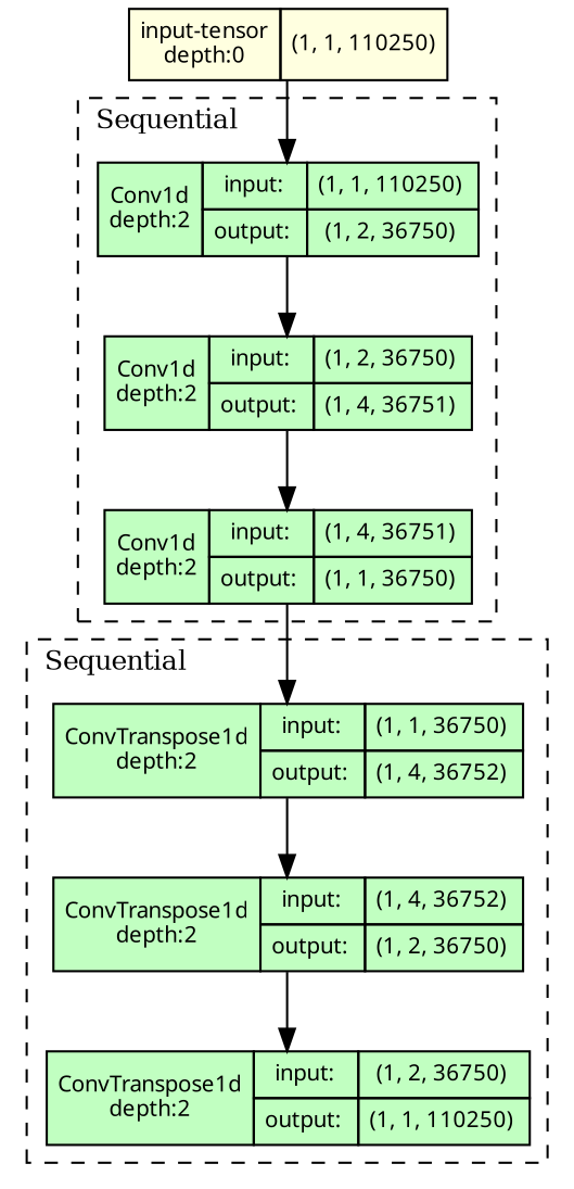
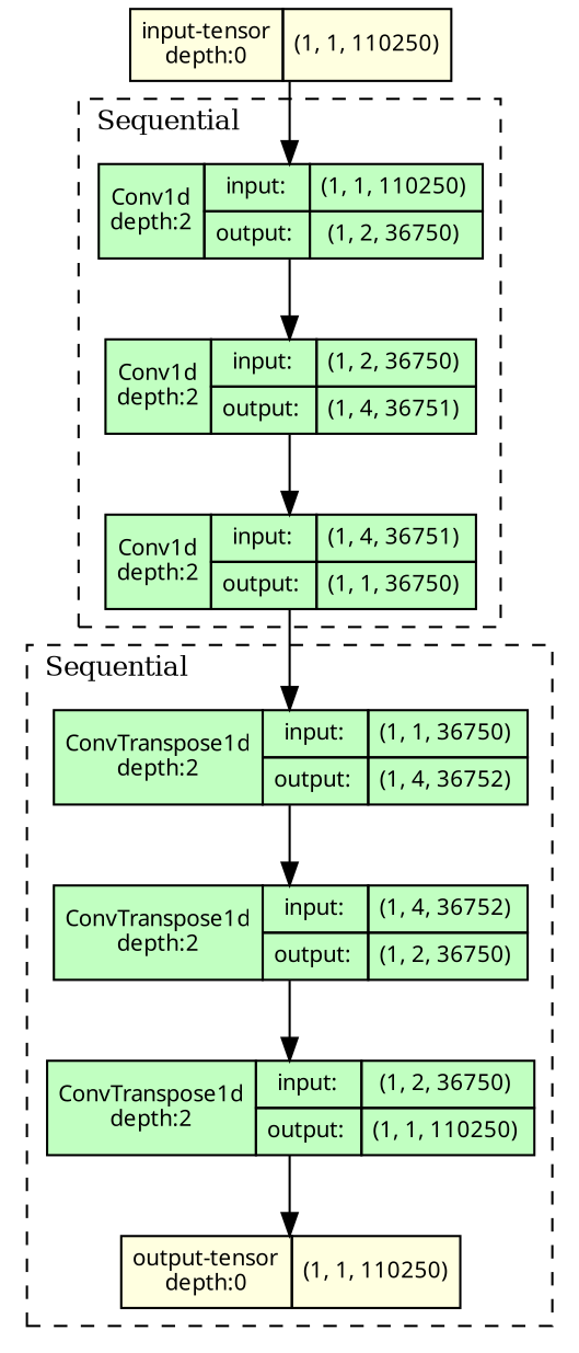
  strict digraph {
    ordering=in
    rankdir=TB
    node [align=left fillcolor=darkseagreen1 fontname="Linux libertine" fontsize=10 margin=0 ranksep=0.1 shape=plaintext style=filled]
    edge [fontsize=10]
    n1 [height=0.2 label=<                     <TABLE BORDER="0" CELLBORDER="1"                     CELLSPACING="0" CELLPADDING="4">                     <TR>                         <TD ROWSPAN="2">Conv1d<BR/>depth:2</TD>                         <TD COLSPAN="2">input:</TD>                         <TD COLSPAN="2">(1, 1, 110250) </TD>                     </TR>                     <TR>                         <TD COLSPAN="2">output: </TD>                         <TD COLSPAN="2">(1, 2, 36750) </TD>                     </TR>                     </TABLE>>]
    n2 [height=0.2 label=<                     <TABLE BORDER="0" CELLBORDER="1"                     CELLSPACING="0" CELLPADDING="4">                     <TR>                         <TD ROWSPAN="2">Conv1d<BR/>depth:2</TD>                         <TD COLSPAN="2">input:</TD>                         <TD COLSPAN="2">(1, 2, 36750) </TD>                     </TR>                     <TR>                         <TD COLSPAN="2">output: </TD>                         <TD COLSPAN="2">(1, 4, 36751) </TD>                     </TR>                     </TABLE>>]
    n3 [height=0.2 label=<                     <TABLE BORDER="0" CELLBORDER="1"                     CELLSPACING="0" CELLPADDING="4">                     <TR>                         <TD ROWSPAN="2">Conv1d<BR/>depth:2</TD>                         <TD COLSPAN="2">input:</TD>                         <TD COLSPAN="2">(1, 4, 36751) </TD>                     </TR>                     <TR>                         <TD COLSPAN="2">output: </TD>                         <TD COLSPAN="2">(1, 1, 36750) </TD>                     </TR>                     </TABLE>>]
    n4 [height=0.2 label=<                     <TABLE BORDER="0" CELLBORDER="1"                     CELLSPACING="0" CELLPADDING="4">                     <TR>                         <TD ROWSPAN="2">ConvTranspose1d<BR/>depth:2</TD>                         <TD COLSPAN="2">input:</TD>                         <TD COLSPAN="2">(1, 1, 36750) </TD>                     </TR>                     <TR>                         <TD COLSPAN="2">output: </TD>                         <TD COLSPAN="2">(1, 4, 36752) </TD>                     </TR>                     </TABLE>>]
    n5 [height=0.2 label=<                     <TABLE BORDER="0" CELLBORDER="1"                     CELLSPACING="0" CELLPADDING="4">                     <TR>                         <TD ROWSPAN="2">ConvTranspose1d<BR/>depth:2</TD>                         <TD COLSPAN="2">input:</TD>                         <TD COLSPAN="2">(1, 4, 36752) </TD>                     </TR>                     <TR>                         <TD COLSPAN="2">output: </TD>                         <TD COLSPAN="2">(1, 2, 36750) </TD>                     </TR>                     </TABLE>>]
    n6 [height=0.2 label=<                     <TABLE BORDER="0" CELLBORDER="1"                     CELLSPACING="0" CELLPADDING="4">                     <TR>                         <TD ROWSPAN="2">ConvTranspose1d<BR/>depth:2</TD>                         <TD COLSPAN="2">input:</TD>                         <TD COLSPAN="2">(1, 2, 36750) </TD>                     </TR>                     <TR>                         <TD COLSPAN="2">output: </TD>                         <TD COLSPAN="2">(1, 1, 110250) </TD>                     </TR>                     </TABLE>>]
+   n7 [fillcolor=lightyellow height=0.2 label=<                     <TABLE BORDER="0" CELLBORDER="1"                     CELLSPACING="0" CELLPADDING="4">                         <TR><TD>output-tensor<BR/>depth:0</TD><TD>(1, 1, 110250)</TD></TR>                     </TABLE>>]
    n8 [fillcolor=lightyellow height=0.2 label=<                     <TABLE BORDER="0" CELLBORDER="1"                     CELLSPACING="0" CELLPADDING="4">                         <TR><TD>input-tensor<BR/>depth:0</TD><TD>(1, 1, 110250)</TD></TR>                     </TABLE>>]
    subgraph cluster_1 {
      fontsize=12
      label=Sequential
      labeljust=l
      style=dashed
      n1
      n2
      n3
    }
    subgraph cluster_2 {
      fontsize=12
      label=Sequential
      labeljust=l
      style=dashed
      n4
      n5
      n6
+     n7
    }
    n1 -> n2
    n2 -> n3
    n3 -> n4
    n4 -> n5
    n5 -> n6
+   n6 -> n7
    n8 -> n1
  }
